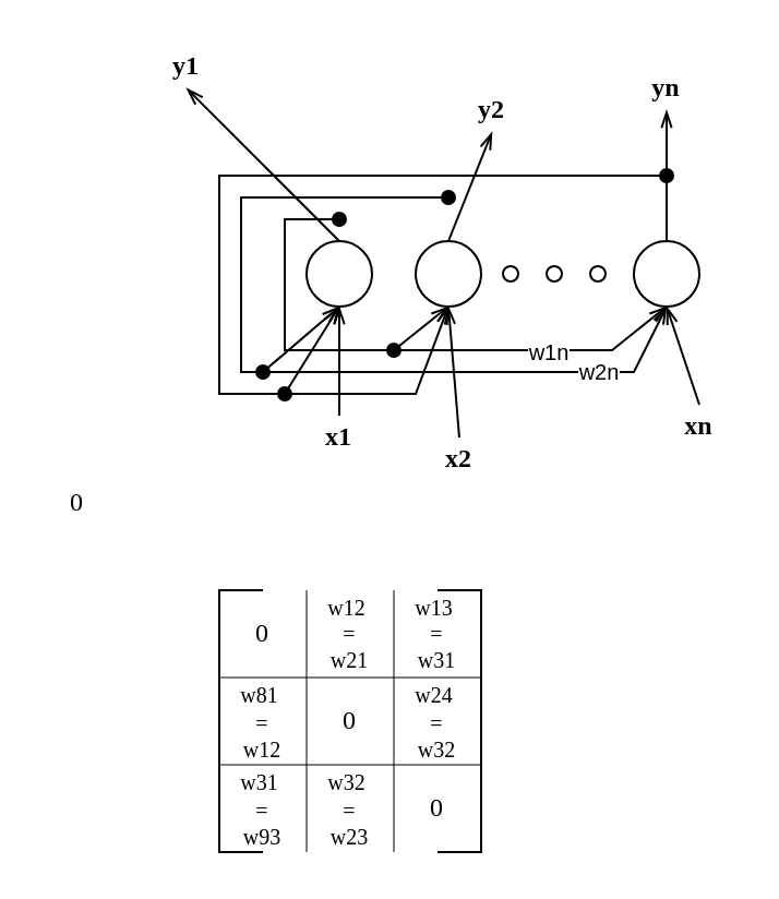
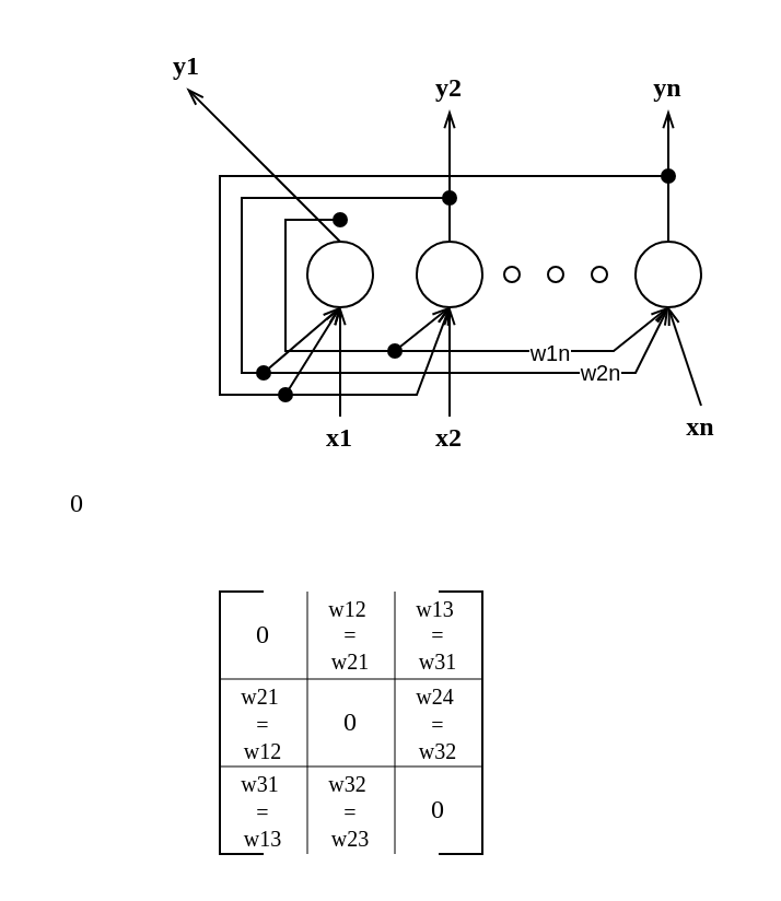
  <mxCell id="0" />
  <mxCell id="1" parent="0" />
  <mxCell id="2" value="" style="ellipse;whiteSpace=wrap;html=1;aspect=fixed;" parent="1" vertex="1"><mxGeometry x="140" y="110" width="30" height="30" as="geometry" /></mxCell>
  <mxCell id="3" value="" style="ellipse;whiteSpace=wrap;html=1;aspect=fixed;" parent="1" vertex="1"><mxGeometry x="190" y="110" width="30" height="30" as="geometry" /></mxCell>
  <mxCell id="4" value="" style="ellipse;whiteSpace=wrap;html=1;aspect=fixed;" parent="1" vertex="1"><mxGeometry x="290" y="110" width="30" height="30" as="geometry" /></mxCell>
  <mxCell id="5" value="" style="ellipse;whiteSpace=wrap;html=1;aspect=fixed;" parent="1" vertex="1"><mxGeometry x="230" y="121.5" width="7" height="7" as="geometry" /></mxCell>
  <mxCell id="6" value="" style="ellipse;whiteSpace=wrap;html=1;aspect=fixed;" parent="1" vertex="1"><mxGeometry x="250" y="121.5" width="7" height="7" as="geometry" /></mxCell>
  <mxCell id="7" value="" style="ellipse;whiteSpace=wrap;html=1;aspect=fixed;" parent="1" vertex="1"><mxGeometry x="270" y="121.5" width="7" height="7" as="geometry" /></mxCell>
  <mxCell id="8" value="x1" style="text;html=1;align=center;verticalAlign=middle;whiteSpace=wrap;rounded=0;fontFamily=Times New Roman;fontSize=12;fontStyle=1;" parent="1" vertex="1"><mxGeometry x="140" y="190" width="30" height="20" as="geometry" /></mxCell>
- <mxCell id="9" value="&lt;font style=&quot;font-size: 12px;&quot;&gt;x2&lt;/font&gt;" style="text;html=1;align=center;verticalAlign=middle;whiteSpace=wrap;rounded=0;fontFamily=Times New Roman;fontSize=14;fontStyle=1;" parent="1" vertex="1"><mxGeometry x="195" y="200" width="30" height="20" as="geometry" /></mxCell>
+ <mxCell id="9" value="&lt;font style=&quot;font-size: 12px;&quot;&gt;x2&lt;/font&gt;" style="text;html=1;align=center;verticalAlign=middle;whiteSpace=wrap;rounded=0;fontFamily=Times New Roman;fontSize=14;fontStyle=1;" parent="1" vertex="1"><mxGeometry x="190" y="190" width="30" height="20" as="geometry" /></mxCell>
  <mxCell id="10" value="&lt;font style=&quot;font-size: 12px;&quot;&gt;xn&lt;/font&gt;" style="text;html=1;align=center;verticalAlign=middle;whiteSpace=wrap;rounded=0;fontFamily=Times New Roman;fontSize=14;fontStyle=1;" parent="1" vertex="1"><mxGeometry x="305" y="185" width="30" height="20" as="geometry" /></mxCell>
  <mxCell id="11" value="" style="endArrow=openThin;html=1;rounded=0;exitX=0.5;exitY=0;exitDx=0;exitDy=0;entryX=0.5;entryY=1;entryDx=0;entryDy=0;endFill=0;" parent="1" source="8" target="2" edge="1"><mxGeometry width="50" height="50" relative="1" as="geometry"><mxPoint x="250" y="180" as="sourcePoint" /><mxPoint x="300" y="130" as="targetPoint" /></mxGeometry></mxCell>
  <mxCell id="12" value="" style="endArrow=openThin;html=1;rounded=0;exitX=0.5;exitY=0;exitDx=0;exitDy=0;entryX=0.5;entryY=1;entryDx=0;entryDy=0;endFill=0;" parent="1" source="9" target="3" edge="1"><mxGeometry width="50" height="50" relative="1" as="geometry"><mxPoint x="165" y="200" as="sourcePoint" /><mxPoint x="165" y="150" as="targetPoint" /></mxGeometry></mxCell>
  <mxCell id="13" value="" style="endArrow=openThin;html=1;rounded=0;exitX=0.5;exitY=0;exitDx=0;exitDy=0;entryX=0.5;entryY=1;entryDx=0;entryDy=0;endFill=0;" parent="1" source="10" target="4" edge="1"><mxGeometry width="50" height="50" relative="1" as="geometry"><mxPoint x="215" y="200" as="sourcePoint" /><mxPoint x="215" y="150" as="targetPoint" /></mxGeometry></mxCell>
  <mxCell id="14" value="y1" style="text;html=1;align=center;verticalAlign=middle;whiteSpace=wrap;rounded=0;fontFamily=Times New Roman;fontSize=12;fontStyle=1;" parent="1" vertex="1"><mxGeometry x="70" y="20" width="30" height="20" as="geometry" /></mxCell>
- <mxCell id="15" value="y2" style="text;html=1;align=center;verticalAlign=middle;whiteSpace=wrap;rounded=0;fontFamily=Times New Roman;fontSize=12;fontStyle=1;" parent="1" vertex="1"><mxGeometry x="210" y="40" width="30" height="20" as="geometry" /></mxCell>
+ <mxCell id="15" value="y2" style="text;html=1;align=center;verticalAlign=middle;whiteSpace=wrap;rounded=0;fontFamily=Times New Roman;fontSize=12;fontStyle=1;" parent="1" vertex="1"><mxGeometry x="190" y="30" width="30" height="20" as="geometry" /></mxCell>
  <mxCell id="16" value="yn" style="text;html=1;align=center;verticalAlign=middle;whiteSpace=wrap;rounded=0;fontFamily=Times New Roman;fontSize=12;fontStyle=1;" parent="1" vertex="1"><mxGeometry x="290" y="30" width="30" height="20" as="geometry" /></mxCell>
  <mxCell id="17" value="" style="endArrow=openThin;html=1;rounded=0;exitX=0.5;exitY=0;exitDx=0;exitDy=0;entryX=0.5;entryY=1;entryDx=0;entryDy=0;endFill=0;" parent="1" source="2" target="14" edge="1"><mxGeometry width="50" height="50" relative="1" as="geometry"><mxPoint x="165" y="200" as="sourcePoint" /><mxPoint x="165" y="150" as="targetPoint" /></mxGeometry></mxCell>
  <mxCell id="18" value="" style="endArrow=openThin;html=1;rounded=0;exitX=0.5;exitY=0;exitDx=0;exitDy=0;entryX=0.5;entryY=1;entryDx=0;entryDy=0;endFill=0;" parent="1" source="3" target="15" edge="1"><mxGeometry width="50" height="50" relative="1" as="geometry"><mxPoint x="165" y="120" as="sourcePoint" /><mxPoint x="165" y="60" as="targetPoint" /></mxGeometry></mxCell>
  <mxCell id="19" value="" style="endArrow=openThin;html=1;rounded=0;exitX=0.5;exitY=0;exitDx=0;exitDy=0;entryX=0.5;entryY=1;entryDx=0;entryDy=0;endFill=0;" parent="1" source="4" target="16" edge="1"><mxGeometry width="50" height="50" relative="1" as="geometry"><mxPoint x="215" y="120" as="sourcePoint" /><mxPoint x="215" y="60" as="targetPoint" /></mxGeometry></mxCell>
  <mxCell id="20" value="" style="endArrow=openThin;html=1;rounded=0;entryX=0.5;entryY=1;entryDx=0;entryDy=0;endFill=0;startArrow=oval;startFill=1;" parent="1" target="3" edge="1"><mxGeometry width="50" height="50" relative="1" as="geometry"><mxPoint x="155" y="100" as="sourcePoint" /><mxPoint x="165" y="60" as="targetPoint" /><Array as="points"><mxPoint x="130" y="100" /><mxPoint x="130" y="160" /><mxPoint x="180" y="160" /></Array></mxGeometry></mxCell>
  <mxCell id="21" value="" style="endArrow=openThin;html=1;rounded=0;entryX=0.5;entryY=1;entryDx=0;entryDy=0;endFill=0;startArrow=oval;startFill=1;" parent="1" target="4" edge="1"><mxGeometry width="50" height="50" relative="1" as="geometry"><mxPoint x="180" y="160" as="sourcePoint" /><mxPoint x="215" y="150" as="targetPoint" /><Array as="points"><mxPoint x="180" y="160" /><mxPoint x="280" y="160" /></Array></mxGeometry></mxCell>
  <mxCell id="22" value="&lt;font style=&quot;font-size: 10px;&quot;&gt;w1n&lt;/font&gt;" style="edgeLabel;html=1;align=center;verticalAlign=middle;resizable=0;points=[];" vertex="1" connectable="0" parent="21"><mxGeometry x="0.323" relative="1" as="geometry"><mxPoint x="-17" as="offset" /></mxGeometry></mxCell>
  <mxCell id="23" value="" style="endArrow=openThin;html=1;rounded=0;entryX=0.5;entryY=1;entryDx=0;entryDy=0;endFill=0;startArrow=oval;startFill=1;" parent="1" target="2" edge="1"><mxGeometry width="50" height="50" relative="1" as="geometry"><mxPoint x="205" y="90" as="sourcePoint" /><mxPoint x="165" y="150" as="targetPoint" /><Array as="points"><mxPoint x="110" y="90" /><mxPoint x="110" y="170" /><mxPoint x="120" y="170" /></Array></mxGeometry></mxCell>
  <mxCell id="24" value="" style="endArrow=openThin;html=1;rounded=0;entryX=0.5;entryY=1;entryDx=0;entryDy=0;endFill=0;startArrow=oval;startFill=1;" parent="1" target="4" edge="1"><mxGeometry width="50" height="50" relative="1" as="geometry"><mxPoint x="120" y="170" as="sourcePoint" /><mxPoint x="165" y="150" as="targetPoint" /><Array as="points"><mxPoint x="290" y="170" /></Array></mxGeometry></mxCell>
  <mxCell id="25" value="&lt;font style=&quot;font-size: 10px;&quot;&gt;w2n&lt;/font&gt;" style="edgeLabel;html=1;align=center;verticalAlign=middle;resizable=0;points=[];" vertex="1" connectable="0" parent="24"><mxGeometry x="0.504" y="1" relative="1" as="geometry"><mxPoint as="offset" /></mxGeometry></mxCell>
  <mxCell id="26" value="" style="endArrow=openThin;html=1;rounded=0;entryX=0.5;entryY=1;entryDx=0;entryDy=0;endFill=0;startArrow=oval;startFill=1;" parent="1" target="2" edge="1"><mxGeometry width="50" height="50" relative="1" as="geometry"><mxPoint x="305" y="80" as="sourcePoint" /><mxPoint x="165" y="150" as="targetPoint" /><Array as="points"><mxPoint x="100" y="80" /><mxPoint x="100" y="180" /><mxPoint x="130" y="180" /></Array></mxGeometry></mxCell>
  <mxCell id="27" value="" style="endArrow=openThin;html=1;rounded=0;entryX=0.5;entryY=1;entryDx=0;entryDy=0;endFill=0;startArrow=oval;startFill=1;" parent="1" target="3" edge="1"><mxGeometry width="50" height="50" relative="1" as="geometry"><mxPoint x="130" y="180" as="sourcePoint" /><mxPoint x="165" y="150" as="targetPoint" /><Array as="points"><mxPoint x="190" y="180" /></Array></mxGeometry></mxCell>
  <mxCell id="28" value="" style="endArrow=none;html=1;rounded=0;" edge="1" parent="1"><mxGeometry width="50" height="50" relative="1" as="geometry"><mxPoint x="120" y="390" as="sourcePoint" /><mxPoint x="120" y="270" as="targetPoint" /><Array as="points"><mxPoint x="100" y="390" /><mxPoint x="100" y="270" /></Array></mxGeometry></mxCell>
  <mxCell id="29" value="" style="endArrow=none;html=1;rounded=0;" edge="1" parent="1"><mxGeometry width="50" height="50" relative="1" as="geometry"><mxPoint x="200" y="270" as="sourcePoint" /><mxPoint x="200" y="390" as="targetPoint" /><Array as="points"><mxPoint x="220" y="270" /><mxPoint x="220" y="390" /></Array></mxGeometry></mxCell>
  <mxCell id="30" value="0" style="text;html=1;align=center;verticalAlign=middle;whiteSpace=wrap;rounded=0;fontFamily=Times New Roman;" vertex="1" parent="1"><mxGeometry x="20" y="220" width="30" height="20" as="geometry" /></mxCell>
  <mxCell id="31" value="w12&amp;nbsp;&lt;div style=&quot;font-size: 10px;&quot;&gt;=&lt;div style=&quot;font-size: 10px;&quot;&gt;w21&lt;/div&gt;&lt;/div&gt;" style="text;html=1;align=center;verticalAlign=middle;whiteSpace=wrap;rounded=0;fontFamily=Times New Roman;fontSize=10;" vertex="1" parent="1"><mxGeometry x="140" y="280" width="40" height="20" as="geometry" /></mxCell>
- <mxCell id="32" value="&lt;font style=&quot;font-size: 10px;&quot;&gt;w81&amp;nbsp;&lt;/font&gt;&lt;div style=&quot;font-size: 10px;&quot;&gt;&lt;font style=&quot;font-size: 10px;&quot;&gt;=&lt;/font&gt;&lt;div style=&quot;&quot;&gt;&lt;font style=&quot;font-size: 10px;&quot;&gt;w12&lt;/font&gt;&lt;/div&gt;&lt;/div&gt;" style="text;html=1;align=center;verticalAlign=middle;whiteSpace=wrap;rounded=0;fontFamily=Times New Roman;" vertex="1" parent="1"><mxGeometry x="100" y="320" width="40" height="20" as="geometry" /></mxCell>
+ <mxCell id="32" value="&lt;font style=&quot;font-size: 10px;&quot;&gt;w21&amp;nbsp;&lt;/font&gt;&lt;div style=&quot;font-size: 10px;&quot;&gt;&lt;font style=&quot;font-size: 10px;&quot;&gt;=&lt;/font&gt;&lt;div style=&quot;&quot;&gt;&lt;font style=&quot;font-size: 10px;&quot;&gt;w12&lt;/font&gt;&lt;/div&gt;&lt;/div&gt;" style="text;html=1;align=center;verticalAlign=middle;whiteSpace=wrap;rounded=0;fontFamily=Times New Roman;" vertex="1" parent="1"><mxGeometry x="100" y="320" width="40" height="20" as="geometry" /></mxCell>
  <mxCell id="33" value="" style="endArrow=none;html=1;rounded=0;opacity=50;" edge="1" parent="1"><mxGeometry width="50" height="50" relative="1" as="geometry"><mxPoint x="100" y="310" as="sourcePoint" /><mxPoint x="220" y="310" as="targetPoint" /></mxGeometry></mxCell>
  <mxCell id="34" value="" style="endArrow=none;html=1;rounded=0;textOpacity=10;opacity=50;" edge="1" parent="1"><mxGeometry width="50" height="50" relative="1" as="geometry"><mxPoint x="100" y="350" as="sourcePoint" /><mxPoint x="220" y="350" as="targetPoint" /></mxGeometry></mxCell>
  <mxCell id="35" value="" style="endArrow=none;html=1;rounded=0;opacity=50;" edge="1" parent="1"><mxGeometry width="50" height="50" relative="1" as="geometry"><mxPoint x="140" y="390" as="sourcePoint" /><mxPoint x="140" y="270" as="targetPoint" /></mxGeometry></mxCell>
  <mxCell id="36" value="" style="endArrow=none;html=1;rounded=0;opacity=50;" edge="1" parent="1"><mxGeometry width="50" height="50" relative="1" as="geometry"><mxPoint x="180" y="390" as="sourcePoint" /><mxPoint x="180" y="270" as="targetPoint" /></mxGeometry></mxCell>
  <mxCell id="37" value="w13&amp;nbsp;&lt;div style=&quot;font-size: 10px;&quot;&gt;=&lt;div style=&quot;font-size: 10px;&quot;&gt;w31&lt;/div&gt;&lt;/div&gt;" style="text;html=1;align=center;verticalAlign=middle;whiteSpace=wrap;rounded=0;fontFamily=Times New Roman;fontSize=10;" vertex="1" parent="1"><mxGeometry x="180" y="280" width="40" height="20" as="geometry" /></mxCell>
  <mxCell id="38" value="&lt;font style=&quot;font-size: 10px;&quot;&gt;w24&amp;nbsp;&lt;/font&gt;&lt;div style=&quot;font-size: 10px;&quot;&gt;&lt;font style=&quot;font-size: 10px;&quot;&gt;=&lt;/font&gt;&lt;div style=&quot;&quot;&gt;&lt;font style=&quot;font-size: 10px;&quot;&gt;w32&lt;/font&gt;&lt;/div&gt;&lt;/div&gt;" style="text;html=1;align=center;verticalAlign=middle;whiteSpace=wrap;rounded=0;fontFamily=Times New Roman;" vertex="1" parent="1"><mxGeometry x="180" y="320" width="40" height="20" as="geometry" /></mxCell>
- <mxCell id="39" value="&lt;font style=&quot;font-size: 10px;&quot;&gt;w31&amp;nbsp;&lt;/font&gt;&lt;div style=&quot;font-size: 10px;&quot;&gt;&lt;font style=&quot;font-size: 10px;&quot;&gt;=&lt;/font&gt;&lt;div style=&quot;&quot;&gt;&lt;font style=&quot;font-size: 10px;&quot;&gt;w93&lt;/font&gt;&lt;/div&gt;&lt;/div&gt;" style="text;html=1;align=center;verticalAlign=middle;whiteSpace=wrap;rounded=0;fontFamily=Times New Roman;" vertex="1" parent="1"><mxGeometry x="100" y="360" width="40" height="20" as="geometry" /></mxCell>
+ <mxCell id="39" value="&lt;font style=&quot;font-size: 10px;&quot;&gt;w31&amp;nbsp;&lt;/font&gt;&lt;div style=&quot;font-size: 10px;&quot;&gt;&lt;font style=&quot;font-size: 10px;&quot;&gt;=&lt;/font&gt;&lt;div style=&quot;&quot;&gt;&lt;font style=&quot;font-size: 10px;&quot;&gt;w13&lt;/font&gt;&lt;/div&gt;&lt;/div&gt;" style="text;html=1;align=center;verticalAlign=middle;whiteSpace=wrap;rounded=0;fontFamily=Times New Roman;" vertex="1" parent="1"><mxGeometry x="100" y="360" width="40" height="20" as="geometry" /></mxCell>
  <mxCell id="40" value="&lt;font style=&quot;font-size: 10px;&quot;&gt;w32&amp;nbsp;&lt;/font&gt;&lt;div style=&quot;font-size: 10px;&quot;&gt;&lt;font style=&quot;font-size: 10px;&quot;&gt;=&lt;/font&gt;&lt;div style=&quot;&quot;&gt;&lt;font style=&quot;font-size: 10px;&quot;&gt;w23&lt;/font&gt;&lt;/div&gt;&lt;/div&gt;" style="text;html=1;align=center;verticalAlign=middle;whiteSpace=wrap;rounded=0;fontFamily=Times New Roman;" vertex="1" parent="1"><mxGeometry x="140" y="360" width="40" height="20" as="geometry" /></mxCell>
  <mxCell id="41" value="&lt;font style=&quot;font-size: 12px;&quot;&gt;0&lt;/font&gt;" style="text;html=1;align=center;verticalAlign=middle;whiteSpace=wrap;rounded=0;fontFamily=Times New Roman;fontSize=10;" vertex="1" parent="1"><mxGeometry x="100" y="280" width="40" height="20" as="geometry" /></mxCell>
  <mxCell id="42" value="&lt;font style=&quot;font-size: 12px;&quot;&gt;0&lt;/font&gt;" style="text;html=1;align=center;verticalAlign=middle;whiteSpace=wrap;rounded=0;fontFamily=Times New Roman;fontSize=10;" vertex="1" parent="1"><mxGeometry x="140" y="320" width="40" height="20" as="geometry" /></mxCell>
  <mxCell id="43" value="&lt;font style=&quot;font-size: 12px;&quot;&gt;0&lt;/font&gt;" style="text;html=1;align=center;verticalAlign=middle;whiteSpace=wrap;rounded=0;fontFamily=Times New Roman;fontSize=10;" vertex="1" parent="1"><mxGeometry x="180" y="360" width="40" height="20" as="geometry" /></mxCell>
